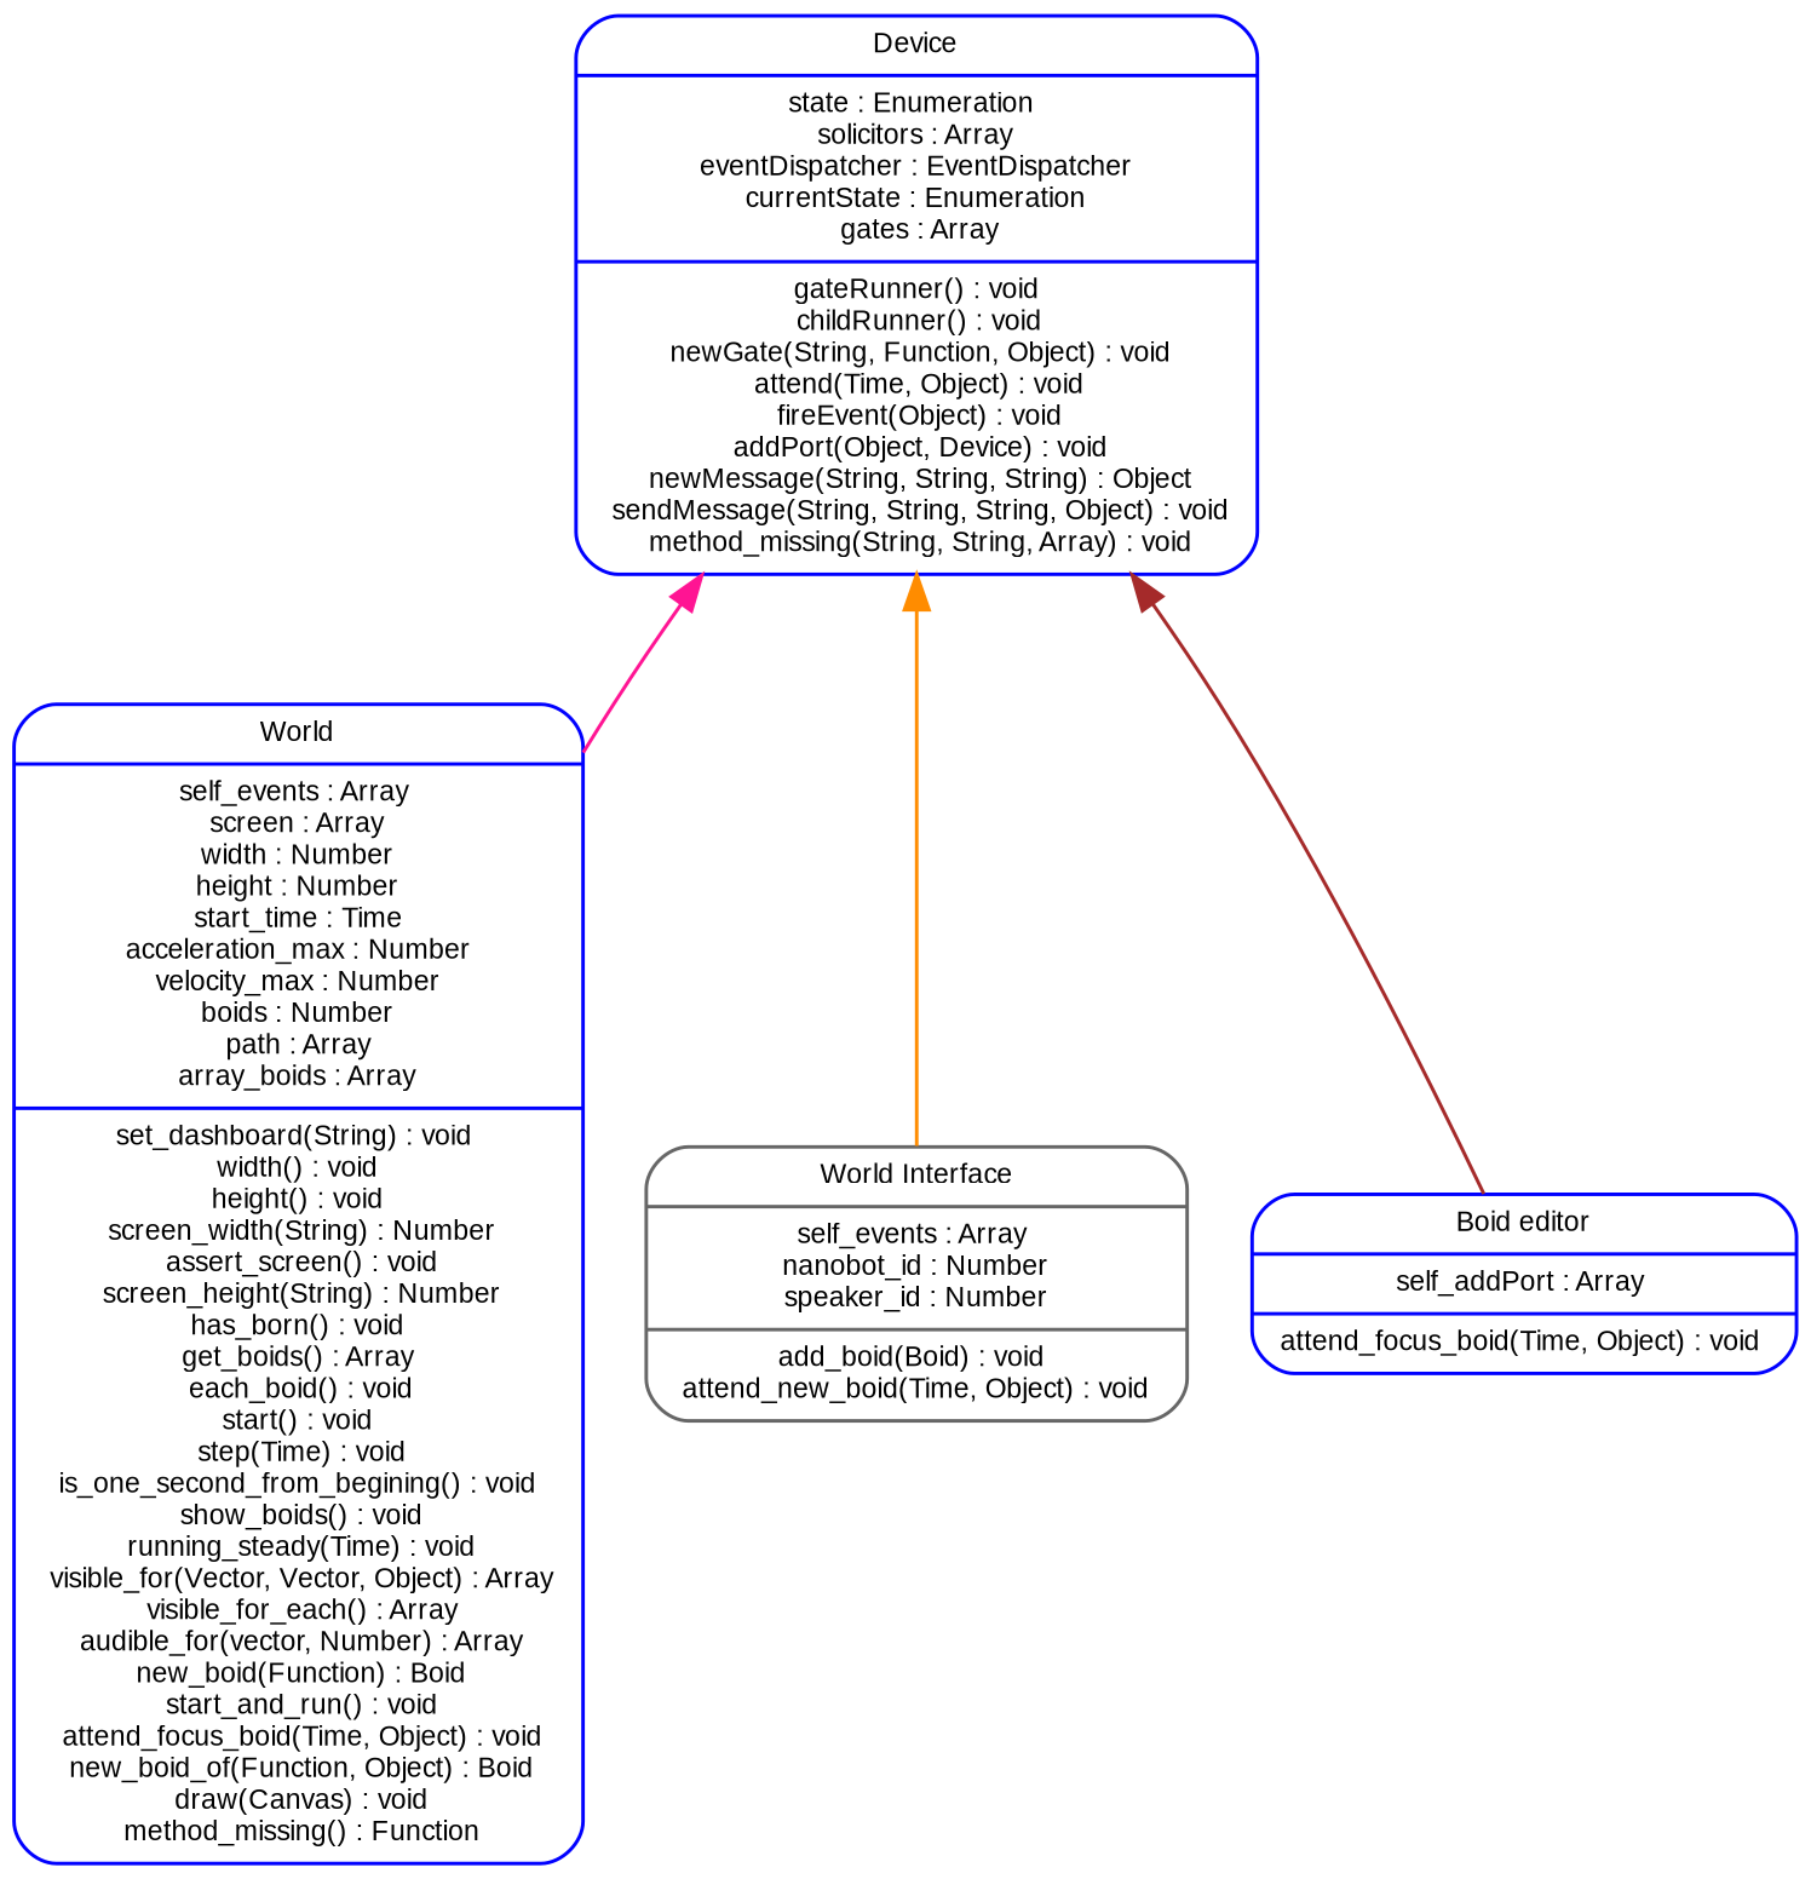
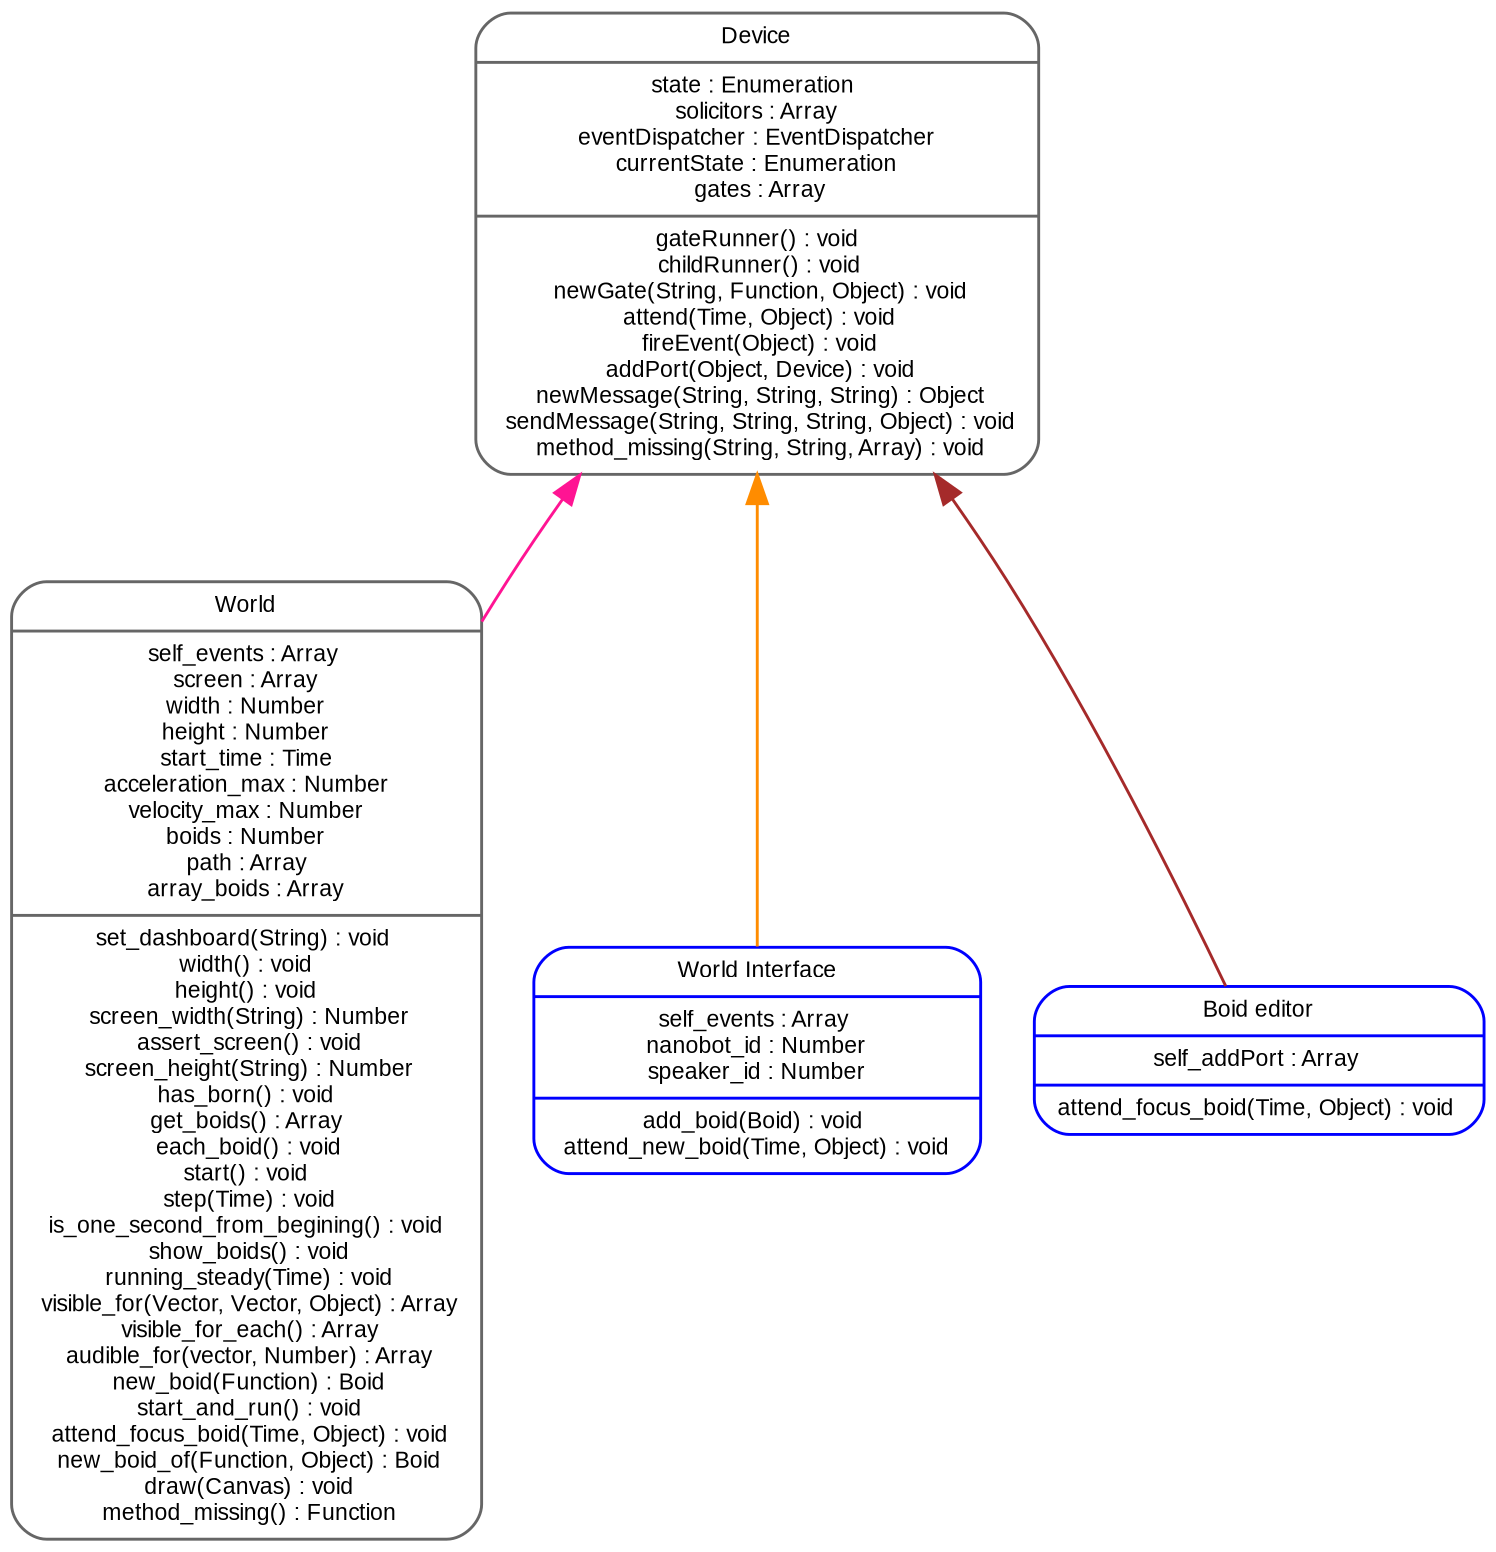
  digraph {
    fontname=Arial
    fontsize=8
    node [color=gray40 fontname=Arial fontsize=8 shape=record style=rounded]
    edge [arrowhead=empty dir=back fontname=Arial fontsize=8]
-   n1 [color=blue label="{Device| state : Enumeration \n                                   solicitors : Array \n                                   eventDispatcher : EventDispatcher \n                                   currentState : Enumeration \n                                   gates :  Array\n                                 |                                  gateRunner() : void\n                                   childRunner() : void\n                                   newGate(String, Function, Object) : void\n                                   attend(Time, Object) : void\n                                   fireEvent(Object) : void\n                                   addPort(Object, Device) : void\n                                   newMessage(String, String, String) : Object\n                                   sendMessage(String, String, String, Object) : void\n                                   method_missing(String, String, Array) : void\n                         }"]
-   n2 [color=blue label="{World| self_events : Array \n                                  screen : Array \n                                  width : Number \n                                  height : Number \n                                  start_time : Time \n                                  acceleration_max : Number \n                                  velocity_max : Number \n                                  boids : Number \n                                  path : Array \n                                  array_boids : Array \n                                |                                set_dashboard(String) : void \n                                 width() : void \n                                 height() : void \n                                 screen_width(String) : Number\n                                 assert_screen() : void\n                                 screen_height(String) : Number\n                                 has_born() : void \n                                 get_boids() : Array \n                                 each_boid() :  void\n                                 start() : void \n                                 step(Time) : void\n                                 is_one_second_from_begining() : void \n                                 show_boids() : void\n                                 running_steady(Time) : void\n                                 visible_for(Vector, Vector, Object) : Array\n                                 visible_for_each() : Array\n                                 audible_for(vector, Number) : Array\n                                 new_boid(Function) : Boid\n                                 start_and_run() : void\n                                 attend_focus_boid(Time, Object) : void\n                                 new_boid_of(Function, Object) : Boid\n                                 draw(Canvas) : void\n                                 method_missing() : Function\n                         }"]
-   n3 [label="{World Interface| self_events : Array \n                                            nanobot_id : Number \n                                            speaker_id : Number \n                                          |                                           add_boid(Boid) : void \n                                            attend_new_boid(Time, Object) : void \n                         }"]
+   n1 [label="{Device| state : Enumeration \n                                   solicitors : Array \n                                   eventDispatcher : EventDispatcher \n                                   currentState : Enumeration \n                                   gates :  Array\n                                 |                                  gateRunner() : void\n                                   childRunner() : void\n                                   newGate(String, Function, Object) : void\n                                   attend(Time, Object) : void\n                                   fireEvent(Object) : void\n                                   addPort(Object, Device) : void\n                                   newMessage(String, String, String) : Object\n                                   sendMessage(String, String, String, Object) : void\n                                   method_missing(String, String, Array) : void\n                         }"]
+   n2 [label="{World| self_events : Array \n                                  screen : Array \n                                  width : Number \n                                  height : Number \n                                  start_time : Time \n                                  acceleration_max : Number \n                                  velocity_max : Number \n                                  boids : Number \n                                  path : Array \n                                  array_boids : Array \n                                |                                set_dashboard(String) : void \n                                 width() : void \n                                 height() : void \n                                 screen_width(String) : Number\n                                 assert_screen() : void\n                                 screen_height(String) : Number\n                                 has_born() : void \n                                 get_boids() : Array \n                                 each_boid() :  void\n                                 start() : void \n                                 step(Time) : void\n                                 is_one_second_from_begining() : void \n                                 show_boids() : void\n                                 running_steady(Time) : void\n                                 visible_for(Vector, Vector, Object) : Array\n                                 visible_for_each() : Array\n                                 audible_for(vector, Number) : Array\n                                 new_boid(Function) : Boid\n                                 start_and_run() : void\n                                 attend_focus_boid(Time, Object) : void\n                                 new_boid_of(Function, Object) : Boid\n                                 draw(Canvas) : void\n                                 method_missing() : Function\n                         }"]
+   n3 [color=blue label="{World Interface| self_events : Array \n                                            nanobot_id : Number \n                                            speaker_id : Number \n                                          |                                           add_boid(Boid) : void \n                                            attend_new_boid(Time, Object) : void \n                         }"]
    n4 [color=blue label="{Boid editor| self_addPort : Array \n                                      |                                       attend_focus_boid(Time, Object) : void \n                         }"]
    n1 -> n2 [color=deeppink]
    n1 -> n3 [color=darkorange]
    n1 -> n4 [color=brown]
  }
